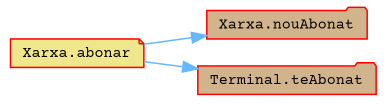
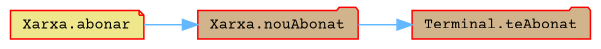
  digraph {
    fontname="Courier Prime"
    rankdir=LR
    node [color=red fillcolor=tan fontname="Courier Prime" fontsize=10 shape=folder style=filled]
    edge [color=steelblue1 fontname="Courier Prime" fontsize=10 labelfontname=Helvetica labelfontsize=10 style=solid]
    n1 [fillcolor=khaki fontcolor=black height=0.2 label="Xarxa.abonar" shape=note width=0.4]
    n2 [height=0.2 label="Xarxa.nouAbonat" width=0.4]
    n3 [height=0.2 label="Terminal.teAbonat" width=0.4]
    n1 -> n2
-   n1 -> n3
+   n2 -> n3
  }
